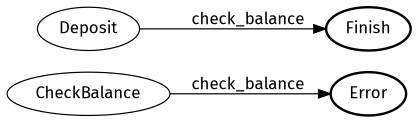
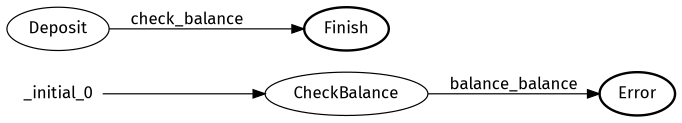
  digraph {
    fontname="Fira Sans"
    rankdir=LR
    node [fontname="Fira Sans"]
    edge [fontname="Fira Sans"]
+   _initial_0 [shape=plaintext]
    CheckBalance
    Error [style=bold]
    Finish [style=bold]
    Deposit
-   CheckBalance -> Error [label=check_balance]
+   _initial_0 -> CheckBalance
+   CheckBalance -> Error [label=balance_balance]
    Deposit -> Finish [label=check_balance]
  }
